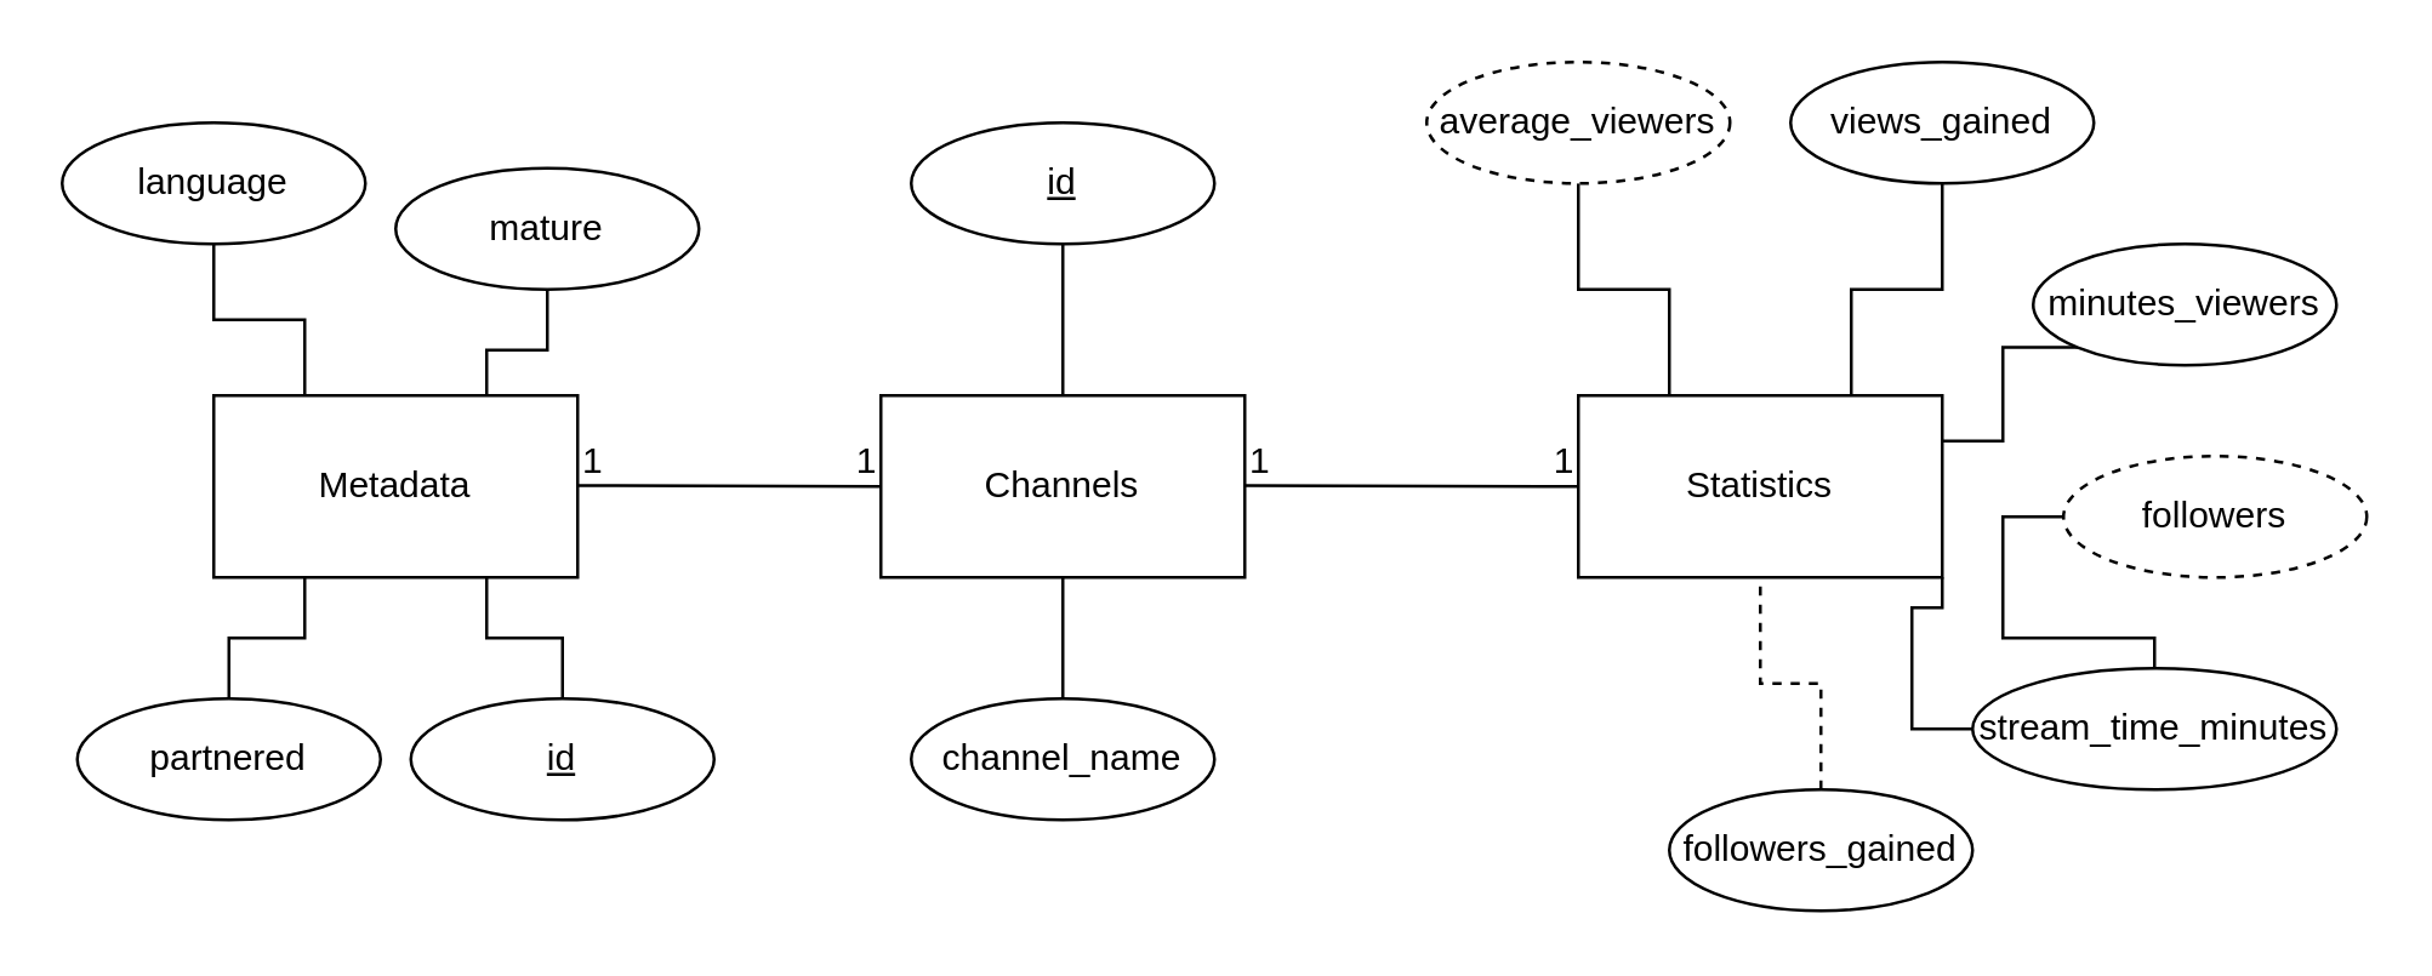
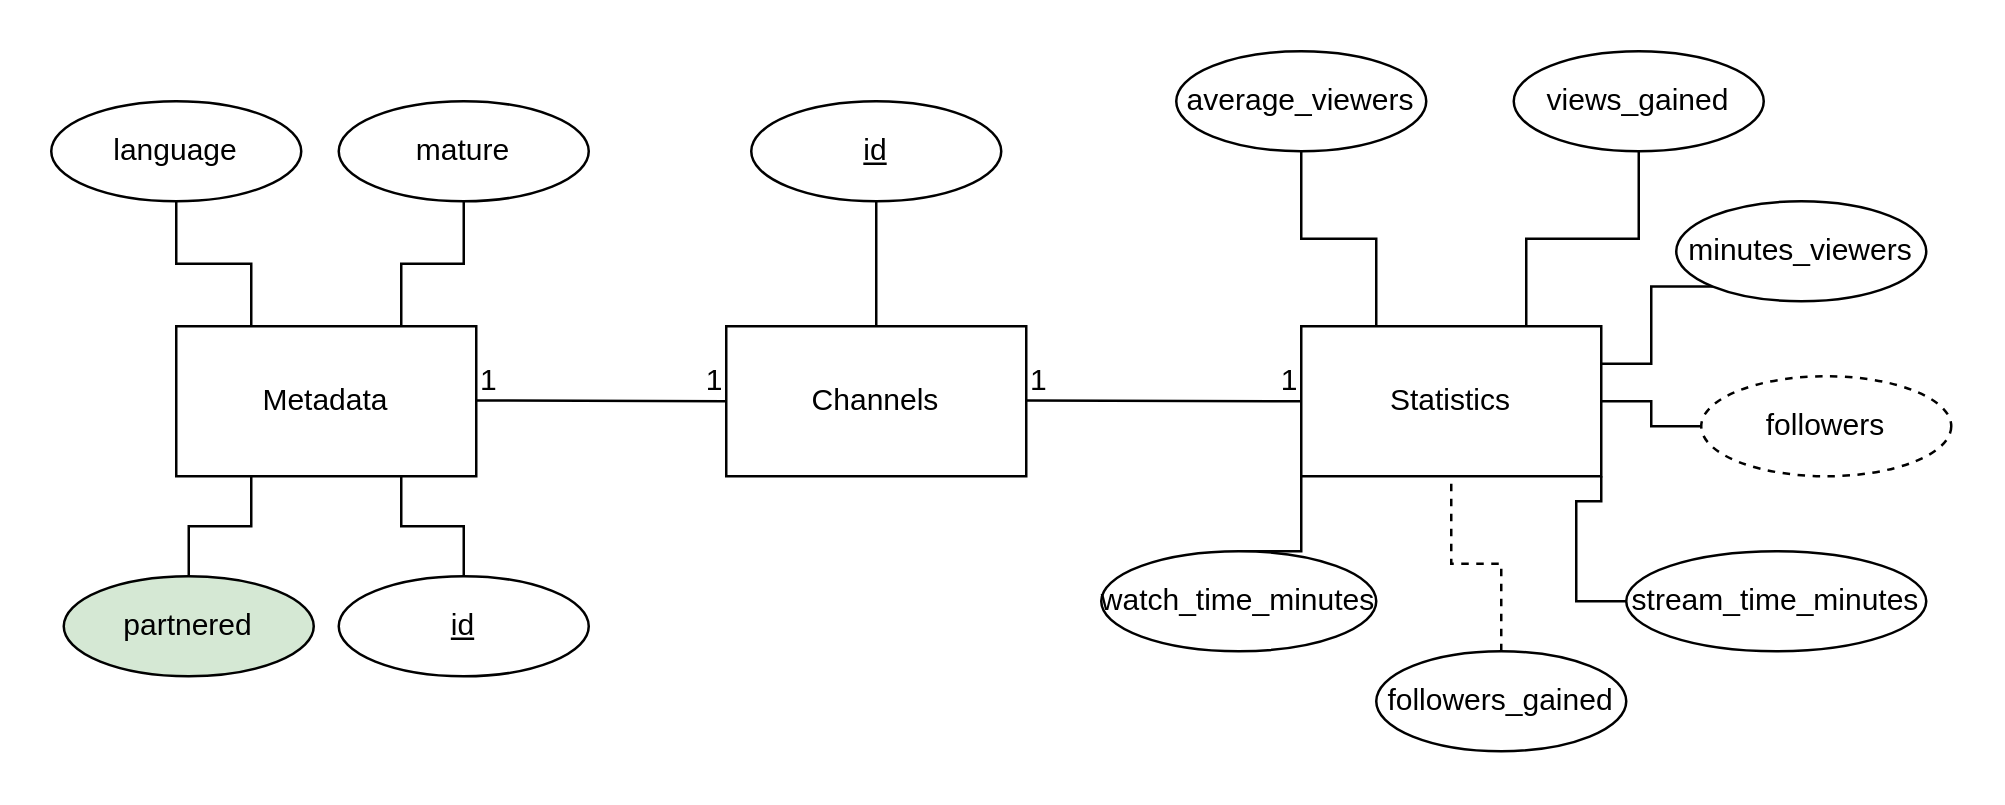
  <mxCell id="0" />
  <mxCell id="1" parent="0" />
  <mxCell id="2" value="&lt;div&gt;Channels&lt;/div&gt;" style="rounded=0;whiteSpace=wrap;html=1;" vertex="1" parent="1"><mxGeometry x="290" y="130" width="120" height="60" as="geometry" /></mxCell>
  <mxCell id="3" value="&lt;div&gt;Metadata&lt;/div&gt;" style="rounded=0;whiteSpace=wrap;html=1;" vertex="1" parent="1"><mxGeometry x="70" y="130" width="120" height="60" as="geometry" /></mxCell>
  <mxCell id="4" value="Statistics" style="rounded=0;whiteSpace=wrap;html=1;" vertex="1" parent="1"><mxGeometry x="520" y="130" width="120" height="60" as="geometry" /></mxCell>
  <mxCell id="5" style="edgeStyle=orthogonalEdgeStyle;rounded=0;orthogonalLoop=1;jettySize=auto;html=1;exitX=0.5;exitY=1;exitDx=0;exitDy=0;endArrow=none;endFill=0;" edge="1" parent="1" source="6" target="2"><mxGeometry relative="1" as="geometry" /></mxCell>
  <mxCell id="6" value="&lt;div&gt;id&lt;/div&gt;" style="ellipse;whiteSpace=wrap;html=1;align=center;fontStyle=4;" vertex="1" parent="1"><mxGeometry x="300" y="40" width="100" height="40" as="geometry" /></mxCell>
- <mxCell id="7" style="edgeStyle=orthogonalEdgeStyle;rounded=0;orthogonalLoop=1;jettySize=auto;html=1;exitX=0.5;exitY=0;exitDx=0;exitDy=0;entryX=0.5;entryY=1;entryDx=0;entryDy=0;endArrow=none;endFill=0;" edge="1" parent="1" source="8" target="2"><mxGeometry relative="1" as="geometry" /></mxCell>
- <mxCell id="8" value="&lt;div&gt;channel_name&lt;/div&gt;" style="ellipse;whiteSpace=wrap;html=1;align=center;" vertex="1" parent="1"><mxGeometry x="300" y="230" width="100" height="40" as="geometry" /></mxCell>
  <mxCell id="9" style="edgeStyle=orthogonalEdgeStyle;rounded=0;orthogonalLoop=1;jettySize=auto;html=1;exitX=0.5;exitY=0;exitDx=0;exitDy=0;entryX=0.75;entryY=1;entryDx=0;entryDy=0;endArrow=none;endFill=0;" edge="1" parent="1" source="10" target="3"><mxGeometry relative="1" as="geometry" /></mxCell>
  <mxCell id="10" value="&lt;div&gt;id&lt;/div&gt;" style="ellipse;whiteSpace=wrap;html=1;align=center;fontStyle=4;" vertex="1" parent="1"><mxGeometry x="135" y="230" width="100" height="40" as="geometry" /></mxCell>
  <mxCell id="11" style="edgeStyle=orthogonalEdgeStyle;rounded=0;orthogonalLoop=1;jettySize=auto;html=1;exitX=0.5;exitY=0;exitDx=0;exitDy=0;entryX=0.25;entryY=1;entryDx=0;entryDy=0;endArrow=none;endFill=0;" edge="1" parent="1" source="12" target="3"><mxGeometry relative="1" as="geometry" /></mxCell>
- <mxCell id="12" value="partnered" style="ellipse;whiteSpace=wrap;html=1;align=center;" vertex="1" parent="1"><mxGeometry x="25" y="230" width="100" height="40" as="geometry" /></mxCell>
+ <mxCell id="12" value="partnered" style="ellipse;whiteSpace=wrap;html=1;align=center;fillColor=#d5e8d4;" vertex="1" parent="1"><mxGeometry x="25" y="230" width="100" height="40" as="geometry" /></mxCell>
  <mxCell id="13" style="edgeStyle=orthogonalEdgeStyle;rounded=0;orthogonalLoop=1;jettySize=auto;html=1;exitX=0.5;exitY=1;exitDx=0;exitDy=0;entryX=0.75;entryY=0;entryDx=0;entryDy=0;endArrow=none;endFill=0;" edge="1" parent="1" source="14" target="3"><mxGeometry relative="1" as="geometry" /></mxCell>
- <mxCell id="14" value="mature" style="ellipse;whiteSpace=wrap;html=1;align=center;" vertex="1" parent="1"><mxGeometry x="130" y="55" width="100" height="40" as="geometry" /></mxCell>
+ <mxCell id="14" value="mature" style="ellipse;whiteSpace=wrap;html=1;align=center;" vertex="1" parent="1"><mxGeometry x="135" y="40" width="100" height="40" as="geometry" /></mxCell>
  <mxCell id="15" style="edgeStyle=orthogonalEdgeStyle;rounded=0;orthogonalLoop=1;jettySize=auto;html=1;exitX=0.5;exitY=1;exitDx=0;exitDy=0;entryX=0.25;entryY=0;entryDx=0;entryDy=0;endArrow=none;endFill=0;" edge="1" parent="1" source="16" target="3"><mxGeometry relative="1" as="geometry" /></mxCell>
  <mxCell id="16" value="language" style="ellipse;whiteSpace=wrap;html=1;align=center;" vertex="1" parent="1"><mxGeometry x="20" y="40" width="100" height="40" as="geometry" /></mxCell>
+ <mxCell id="17" style="edgeStyle=orthogonalEdgeStyle;rounded=0;orthogonalLoop=1;jettySize=auto;html=1;exitX=0.5;exitY=0;exitDx=0;exitDy=0;entryX=0;entryY=1;entryDx=0;entryDy=0;endArrow=none;endFill=0;" edge="1" parent="1" source="18" target="4"><mxGeometry relative="1" as="geometry" /></mxCell>
+ <mxCell id="18" value="watch_time_minutes" style="ellipse;whiteSpace=wrap;html=1;align=center;" vertex="1" parent="1"><mxGeometry x="440" y="220" width="110" height="40" as="geometry" /></mxCell>
  <mxCell id="19" style="edgeStyle=orthogonalEdgeStyle;rounded=0;orthogonalLoop=1;jettySize=auto;html=1;exitX=0;exitY=0.5;exitDx=0;exitDy=0;entryX=1;entryY=1;entryDx=0;entryDy=0;endArrow=none;endFill=0;" edge="1" parent="1" source="20" target="4"><mxGeometry relative="1" as="geometry" /></mxCell>
  <mxCell id="20" value="stream_time_minutes" style="ellipse;whiteSpace=wrap;html=1;align=center;" vertex="1" parent="1"><mxGeometry x="650" y="220" width="120" height="40" as="geometry" /></mxCell>
  <mxCell id="21" style="edgeStyle=orthogonalEdgeStyle;rounded=0;orthogonalLoop=1;jettySize=auto;html=1;exitX=0;exitY=1;exitDx=0;exitDy=0;entryX=1;entryY=0.25;entryDx=0;entryDy=0;endArrow=none;endFill=0;" edge="1" parent="1" source="22" target="4"><mxGeometry relative="1" as="geometry"><Array as="points"><mxPoint x="660" y="114" /><mxPoint x="660" y="145" /></Array></mxGeometry></mxCell>
  <mxCell id="22" value="minutes_viewers" style="ellipse;whiteSpace=wrap;html=1;align=center;" vertex="1" parent="1"><mxGeometry x="670" y="80" width="100" height="40" as="geometry" /></mxCell>
  <mxCell id="23" style="edgeStyle=orthogonalEdgeStyle;rounded=0;orthogonalLoop=1;jettySize=auto;html=1;exitX=0.5;exitY=1;exitDx=0;exitDy=0;entryX=0.25;entryY=0;entryDx=0;entryDy=0;endArrow=none;endFill=0;" edge="1" parent="1" source="24" target="4"><mxGeometry relative="1" as="geometry" /></mxCell>
- <mxCell id="24" value="average_viewers" style="ellipse;whiteSpace=wrap;html=1;align=center;dashed=1;" vertex="1" parent="1"><mxGeometry x="470" y="20" width="100" height="40" as="geometry" /></mxCell>
+ <mxCell id="24" value="average_viewers" style="ellipse;whiteSpace=wrap;html=1;align=center;" vertex="1" parent="1"><mxGeometry x="470" y="20" width="100" height="40" as="geometry" /></mxCell>
  <mxCell id="25" style="edgeStyle=orthogonalEdgeStyle;rounded=0;orthogonalLoop=1;jettySize=auto;html=1;exitX=0.5;exitY=1;exitDx=0;exitDy=0;entryX=0.75;entryY=0;entryDx=0;entryDy=0;endArrow=none;endFill=0;" edge="1" parent="1" source="26" target="4"><mxGeometry relative="1" as="geometry" /></mxCell>
- <mxCell id="26" value="views_gained" style="ellipse;whiteSpace=wrap;html=1;align=center;" vertex="1" parent="1"><mxGeometry x="590" y="20" width="100" height="40" as="geometry" /></mxCell>
- <mxCell id="27" style="edgeStyle=orthogonalEdgeStyle;rounded=0;orthogonalLoop=1;jettySize=auto;html=1;exitX=0;exitY=0.5;exitDx=0;exitDy=0;endArrow=none;endFill=0;" edge="1" parent="1" source="28" target="20"><mxGeometry relative="1" as="geometry" /></mxCell>
+ <mxCell id="26" value="views_gained" style="ellipse;whiteSpace=wrap;html=1;align=center;" vertex="1" parent="1"><mxGeometry x="605" y="20" width="100" height="40" as="geometry" /></mxCell>
+ <mxCell id="27" style="edgeStyle=orthogonalEdgeStyle;rounded=0;orthogonalLoop=1;jettySize=auto;html=1;exitX=0;exitY=0.5;exitDx=0;exitDy=0;endArrow=none;endFill=0;" edge="1" parent="1" source="28" target="4"><mxGeometry relative="1" as="geometry" /></mxCell>
  <mxCell id="28" value="followers" style="ellipse;whiteSpace=wrap;html=1;align=center;dashed=1;" vertex="1" parent="1"><mxGeometry x="680" y="150" width="100" height="40" as="geometry" /></mxCell>
  <mxCell id="29" style="edgeStyle=orthogonalEdgeStyle;rounded=0;orthogonalLoop=1;jettySize=auto;html=1;exitX=0.5;exitY=0;exitDx=0;exitDy=0;entryX=0.5;entryY=1;entryDx=0;entryDy=0;endArrow=none;endFill=0;dashed=1;" edge="1" parent="1" source="30" target="4"><mxGeometry relative="1" as="geometry" /></mxCell>
  <mxCell id="30" value="followers_gained" style="ellipse;whiteSpace=wrap;html=1;align=center;" vertex="1" parent="1"><mxGeometry x="550" y="260" width="100" height="40" as="geometry" /></mxCell>
  <mxCell id="31" value="" style="endArrow=none;html=1;rounded=0;entryX=0;entryY=0.5;entryDx=0;entryDy=0;" edge="1" parent="1" target="2"><mxGeometry relative="1" as="geometry"><mxPoint x="190" y="159.66" as="sourcePoint" /><mxPoint x="280" y="160" as="targetPoint" /></mxGeometry></mxCell>
  <mxCell id="32" value="1" style="resizable=0;html=1;whiteSpace=wrap;align=left;verticalAlign=bottom;" connectable="0" vertex="1" parent="31"><mxGeometry x="-1" relative="1" as="geometry" /></mxCell>
  <mxCell id="33" value="1" style="resizable=0;html=1;whiteSpace=wrap;align=right;verticalAlign=bottom;" connectable="0" vertex="1" parent="31"><mxGeometry x="1" relative="1" as="geometry" /></mxCell>
  <mxCell id="34" value="" style="endArrow=none;html=1;rounded=0;" edge="1" parent="1"><mxGeometry relative="1" as="geometry"><mxPoint x="410" y="159.66" as="sourcePoint" /><mxPoint x="520" y="160" as="targetPoint" /></mxGeometry></mxCell>
  <mxCell id="35" value="1" style="resizable=0;html=1;whiteSpace=wrap;align=left;verticalAlign=bottom;" connectable="0" vertex="1" parent="34"><mxGeometry x="-1" relative="1" as="geometry" /></mxCell>
  <mxCell id="36" value="1" style="resizable=0;html=1;whiteSpace=wrap;align=right;verticalAlign=bottom;" connectable="0" vertex="1" parent="34"><mxGeometry x="1" relative="1" as="geometry" /></mxCell>
